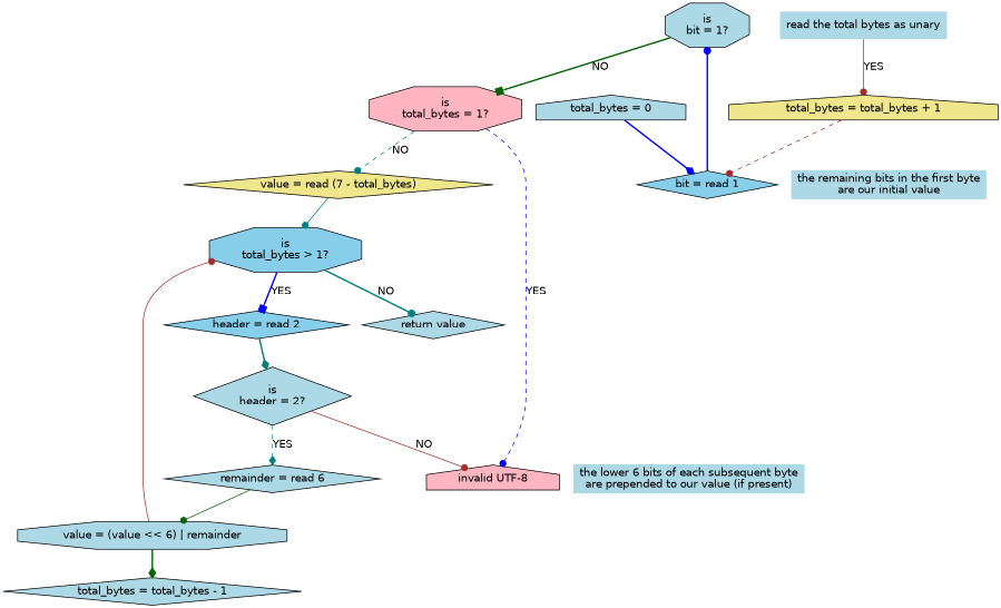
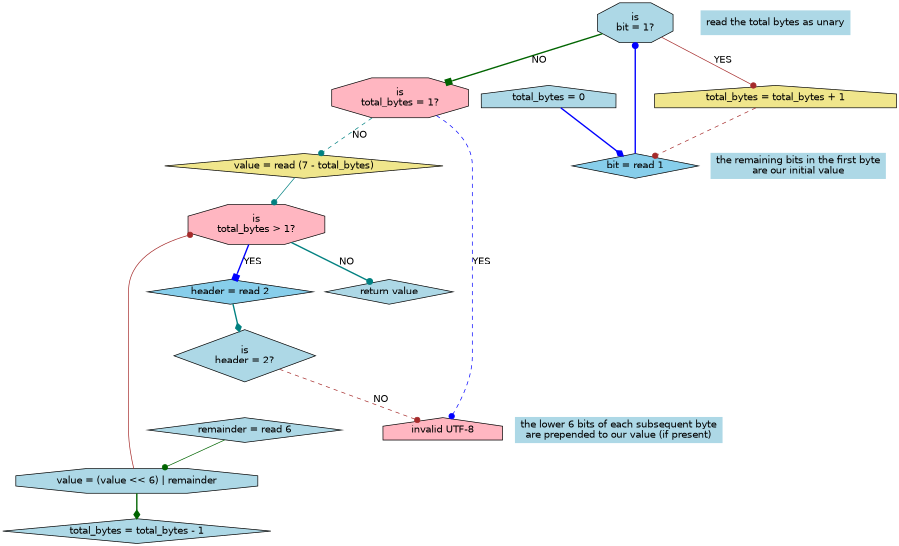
  digraph {
    node [fillcolor=lightblue fontname=DejaVuSans shape=diamond style=filled]
    edge [arrowhead=dot color=teal fontname=DejaVuSans style=bold]
    n1 [label="is\nbit = 1?" shape=octagon]
    n2 [label="read the total bytes as unary" shape=plaintext]
    n3 [fillcolor=khaki label="value = read (7 - total_bytes)"]
    n4 [label="the remaining bits in the first byte\nare our initial value" shape=plaintext]
    n5 [label="remainder = read 6"]
    n6 [label="the lower 6 bits of each subsequent byte\nare prepended to our value (if present)" shape=plaintext]
    n7 [fillcolor=khaki label="total_bytes = total_bytes + 1" shape=house]
    n8 [fillcolor=lightpink label="is\ntotal_bytes = 1?" shape=octagon]
-   n9 [fillcolor=skyblue label="is\ntotal_bytes > 1?" shape=octagon]
+   n9 [fillcolor=lightpink label="is\ntotal_bytes > 1?" shape=octagon]
    n10 [label="value = (value << 6) | remainder" shape=octagon]
    n11 [label="total_bytes = 0" shape=house]
    n12 [fillcolor=skyblue label="bit = read 1"]
    n13 [fillcolor=lightpink label="invalid UTF-8" shape=house]
    n14 [label="return value"]
    n15 [fillcolor=skyblue label="header = read 2"]
    n16 [label="is\nheader = 2?"]
    n17 [label="total_bytes = total_bytes - 1"]
    subgraph sub_1 {
      rank=same
      n1
      n2
    }
    subgraph sub_2 {
      rank=same
      n3
      n4
    }
    subgraph sub_3 {
      rank=same
      n5
      n6
    }
-   n2 -> n7 [color=brown label=YES style=solid]
+   n1 -> n7 [color=brown label=YES style=solid]
    n1 -> n8 [arrowhead=box color=darkgreen label=NO]
    n3 -> n9 [style=solid]
    n5 -> n10 [color=darkgreen style=solid]
    n7 -> n12 [color=brown style=dashed]
    n8 -> n3 [label=NO style=dashed]
    n8 -> n13 [color=blue label=YES style=dashed]
    n9 -> n14 [label=NO]
    n9 -> n15 [arrowhead=box color=blue label=YES]
    n10 -> n9 [color=brown style=solid]
    n10 -> n17 [arrowhead=diamond color=darkgreen]
    n11 -> n12 [arrowhead=diamond color=blue]
    n12 -> n1 [color=blue]
    n15 -> n16 [arrowhead=diamond]
-   n16 -> n5 [arrowhead=diamond label=YES style=dashed]
-   n16 -> n13 [color=brown label=NO style=solid]
+   n16 -> n13 [color=brown label=NO style=dashed]
  }
